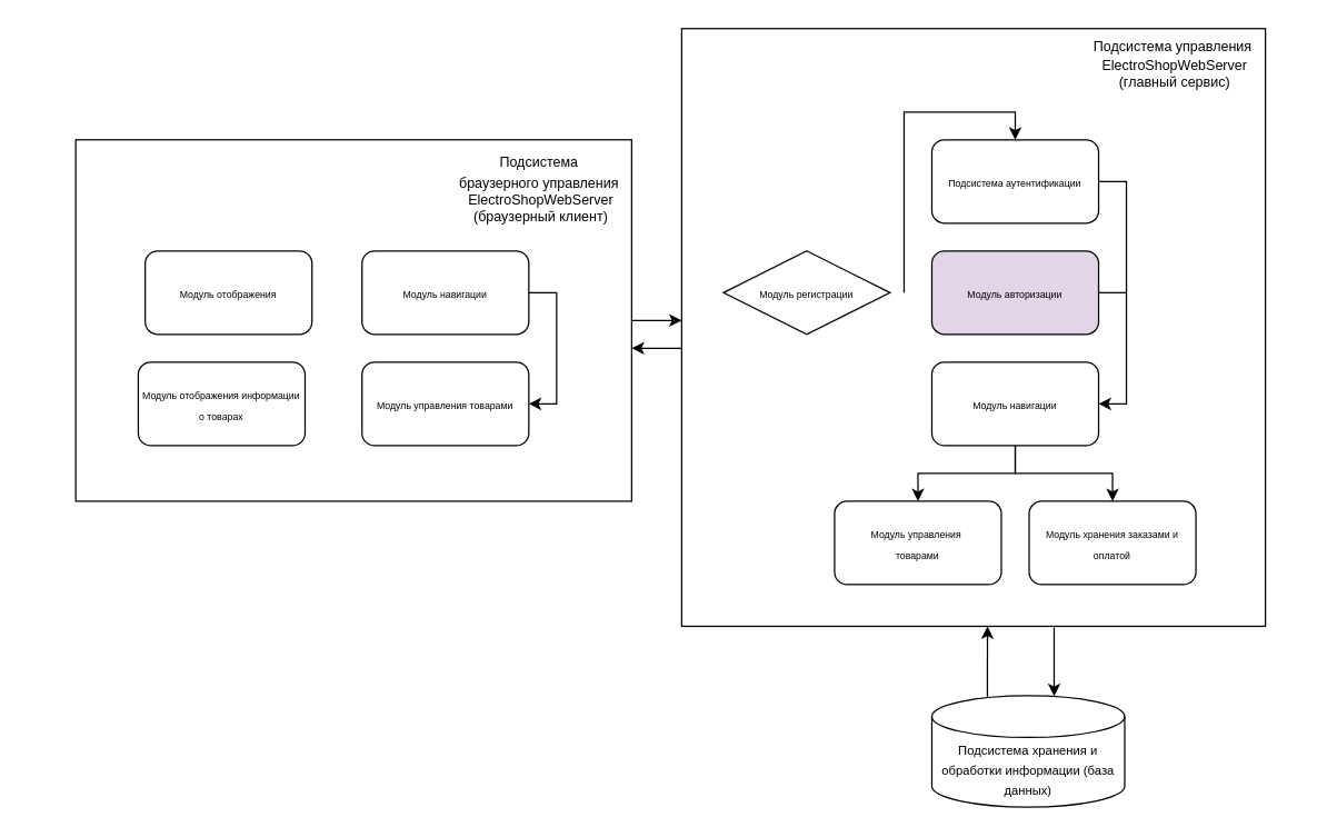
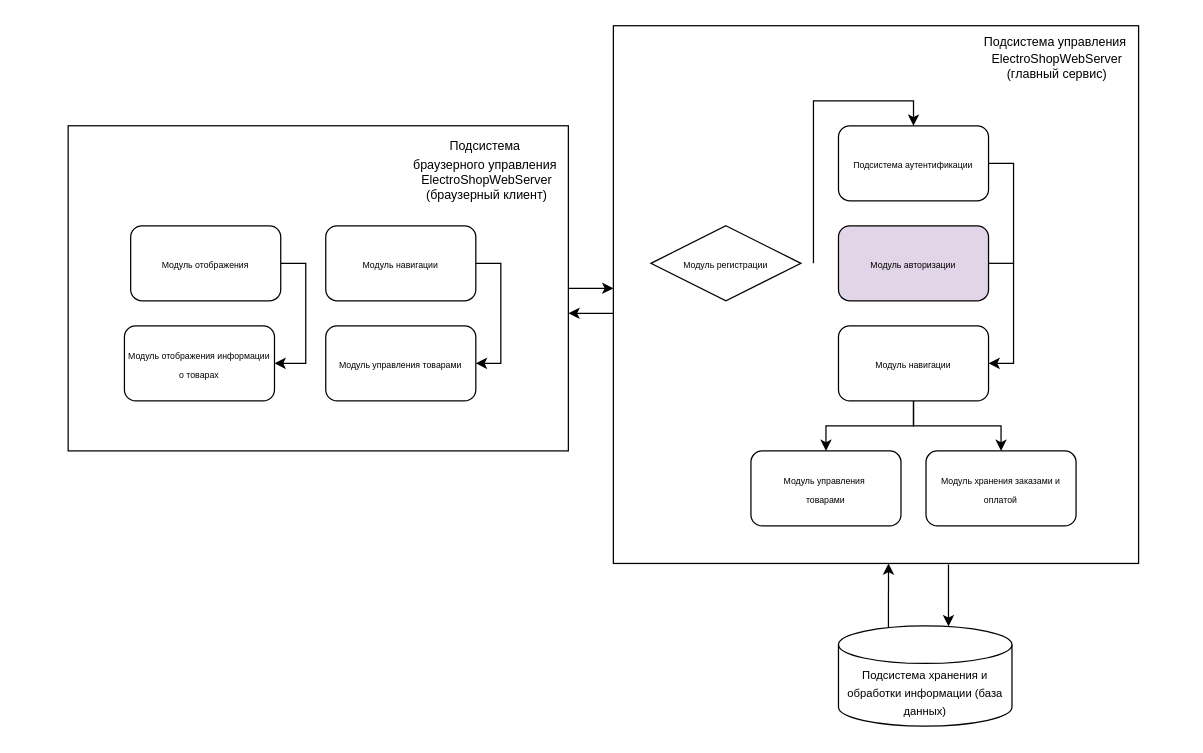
  <mxCell id="0" />
  <mxCell id="1" parent="0" />
  <mxCell id="2" value="" style="group" vertex="1" connectable="0" parent="1"><mxGeometry x="490" y="20" width="450" height="430" as="geometry" /></mxCell>
  <mxCell id="3" value="" style="rounded=0;whiteSpace=wrap;html=1;" vertex="1" parent="2"><mxGeometry width="420" height="430" as="geometry" /></mxCell>
  <mxCell id="4" value="&lt;font style=&quot;font-size: 7px;&quot;&gt;Модуль регистрации&lt;/font&gt;" style="rhombus;whiteSpace=wrap;html=1;" vertex="1" parent="2"><mxGeometry x="30" y="160" width="120" height="60" as="geometry" /></mxCell>
  <mxCell id="5" style="edgeStyle=orthogonalEdgeStyle;rounded=0;orthogonalLoop=1;jettySize=auto;html=1;exitX=1;exitY=0.5;exitDx=0;exitDy=0;entryX=1;entryY=0.5;entryDx=0;entryDy=0;" edge="1" parent="2" source="6" target="12"><mxGeometry relative="1" as="geometry" /></mxCell>
  <mxCell id="6" value="&lt;font style=&quot;font-size: 7px;&quot;&gt;Подсистема аутентификации&lt;/font&gt;" style="rounded=1;whiteSpace=wrap;html=1;" vertex="1" parent="2"><mxGeometry x="180" y="80" width="120" height="60" as="geometry" /></mxCell>
  <mxCell id="7" style="edgeStyle=orthogonalEdgeStyle;rounded=0;orthogonalLoop=1;jettySize=auto;html=1;exitX=1;exitY=0.5;exitDx=0;exitDy=0;endArrow=none;endFill=0;" edge="1" parent="2" source="8"><mxGeometry relative="1" as="geometry"><mxPoint x="320" y="189.905" as="targetPoint" /></mxGeometry></mxCell>
  <mxCell id="8" value="&lt;font style=&quot;font-size: 7px;&quot;&gt;Модуль авторизации&lt;/font&gt;" style="rounded=1;whiteSpace=wrap;html=1;fillColor=#e1d5e7;" vertex="1" parent="2"><mxGeometry x="180" y="160" width="120" height="60" as="geometry" /></mxCell>
  <mxCell id="9" value="" style="endArrow=classic;html=1;rounded=0;edgeStyle=orthogonalEdgeStyle;entryX=0.5;entryY=0;entryDx=0;entryDy=0;" edge="1" parent="2" target="6"><mxGeometry width="50" height="50" relative="1" as="geometry"><mxPoint x="160" y="190" as="sourcePoint" /><mxPoint x="190" y="120" as="targetPoint" /><Array as="points"><mxPoint x="160" y="60" /><mxPoint x="240" y="60" /></Array></mxGeometry></mxCell>
  <mxCell id="10" style="edgeStyle=orthogonalEdgeStyle;rounded=0;orthogonalLoop=1;jettySize=auto;html=1;exitX=0.5;exitY=1;exitDx=0;exitDy=0;entryX=0.5;entryY=0;entryDx=0;entryDy=0;" edge="1" parent="2" source="12" target="14"><mxGeometry relative="1" as="geometry" /></mxCell>
  <mxCell id="11" style="edgeStyle=orthogonalEdgeStyle;rounded=0;orthogonalLoop=1;jettySize=auto;html=1;exitX=0.5;exitY=1;exitDx=0;exitDy=0;entryX=0.5;entryY=0;entryDx=0;entryDy=0;" edge="1" parent="2" source="12" target="13"><mxGeometry relative="1" as="geometry" /></mxCell>
  <mxCell id="12" value="&lt;font style=&quot;font-size: 7px;&quot;&gt;Модуль навигации&lt;/font&gt;" style="rounded=1;whiteSpace=wrap;html=1;" vertex="1" parent="2"><mxGeometry x="180" y="240" width="120" height="60" as="geometry" /></mxCell>
  <mxCell id="13" value="&lt;font style=&quot;font-size: 7px;&quot;&gt;Модуль управления&amp;nbsp;&lt;/font&gt;&lt;div&gt;&lt;font style=&quot;font-size: 7px;&quot;&gt;товарами&lt;/font&gt;&lt;/div&gt;" style="rounded=1;whiteSpace=wrap;html=1;" vertex="1" parent="2"><mxGeometry x="110" y="340" width="120" height="60" as="geometry" /></mxCell>
  <mxCell id="14" value="&lt;span style=&quot;font-size: 7px;&quot;&gt;Модуль хранения заказами и оплатой&lt;/span&gt;" style="rounded=1;whiteSpace=wrap;html=1;" vertex="1" parent="2"><mxGeometry x="250" y="340" width="120" height="60" as="geometry" /></mxCell>
  <mxCell id="15" value="&lt;font style=&quot;font-size: 10px;&quot;&gt;Подсистема управления&amp;nbsp;&lt;/font&gt;&lt;div style=&quot;font-size: 10px;&quot;&gt;&lt;font style=&quot;font-size: 10px;&quot;&gt;ElectroShopWebServer&lt;/font&gt;&lt;/div&gt;&lt;div style=&quot;font-size: 10px;&quot;&gt;&lt;font style=&quot;font-size: 10px;&quot;&gt;(главный сервис)&lt;/font&gt;&lt;/div&gt;" style="text;html=1;align=center;verticalAlign=middle;whiteSpace=wrap;rounded=0;" vertex="1" parent="2"><mxGeometry x="260" y="10" width="190" height="30" as="geometry" /></mxCell>
  <mxCell id="16" value="" style="group" vertex="1" connectable="0" parent="1"><mxGeometry x="20" y="30" width="450" height="430" as="geometry" /></mxCell>
  <mxCell id="17" value="" style="group" vertex="1" connectable="0" parent="16"><mxGeometry x="34" y="70" width="430" height="260" as="geometry" /></mxCell>
  <mxCell id="18" value="" style="rounded=0;whiteSpace=wrap;html=1;" vertex="1" parent="17"><mxGeometry width="400" height="260" as="geometry" /></mxCell>
  <mxCell id="19" style="edgeStyle=orthogonalEdgeStyle;rounded=0;orthogonalLoop=1;jettySize=auto;html=1;exitX=1;exitY=0.5;exitDx=0;exitDy=0;entryX=1;entryY=0.5;entryDx=0;entryDy=0;" edge="1" parent="17" source="20" target="21"><mxGeometry relative="1" as="geometry" /></mxCell>
  <mxCell id="20" value="&lt;font style=&quot;font-size: 7px;&quot;&gt;Модуль навигации&lt;/font&gt;" style="rounded=1;whiteSpace=wrap;html=1;" vertex="1" parent="17"><mxGeometry x="206" y="80" width="120" height="60" as="geometry" /></mxCell>
  <mxCell id="21" value="&lt;font style=&quot;font-size: 7px;&quot;&gt;Модуль управления товарами&lt;/font&gt;" style="rounded=1;whiteSpace=wrap;html=1;" vertex="1" parent="17"><mxGeometry x="206" y="160" width="120" height="60" as="geometry" /></mxCell>
  <mxCell id="22" value="&lt;font style=&quot;font-size: 10px;&quot;&gt;Подсистема&amp;nbsp;&lt;/font&gt;&lt;div&gt;&lt;font style=&quot;font-size: 10px;&quot;&gt;браузерного&amp;nbsp;&lt;/font&gt;&lt;span style=&quot;font-size: 10px; background-color: initial;&quot;&gt;управления&amp;nbsp;&lt;/span&gt;&lt;div&gt;&lt;div style=&quot;font-size: 10px;&quot;&gt;&lt;font style=&quot;font-size: 10px;&quot;&gt;ElectroShopWebServer&lt;/font&gt;&lt;/div&gt;&lt;div style=&quot;font-size: 10px;&quot;&gt;&lt;font style=&quot;font-size: 10px;&quot;&gt;(браузерный клиент)&lt;/font&gt;&lt;/div&gt;&lt;/div&gt;&lt;/div&gt;" style="text;html=1;align=center;verticalAlign=middle;whiteSpace=wrap;rounded=0;" vertex="1" parent="17"><mxGeometry x="240" y="20" width="190" height="30" as="geometry" /></mxCell>
+ <mxCell id="23" style="edgeStyle=orthogonalEdgeStyle;rounded=0;orthogonalLoop=1;jettySize=auto;html=1;exitX=1;exitY=0.5;exitDx=0;exitDy=0;entryX=1;entryY=0.5;entryDx=0;entryDy=0;" edge="1" parent="17" source="24" target="25"><mxGeometry relative="1" as="geometry" /></mxCell>
  <mxCell id="24" value="&lt;font style=&quot;font-size: 7px;&quot;&gt;Модуль отображения&lt;/font&gt;" style="rounded=1;whiteSpace=wrap;html=1;" vertex="1" parent="17"><mxGeometry x="50" y="80" width="120" height="60" as="geometry" /></mxCell>
  <mxCell id="25" value="&lt;font style=&quot;font-size: 7px;&quot;&gt;Модуль отображения информации о товарах&lt;/font&gt;" style="rounded=1;whiteSpace=wrap;html=1;" vertex="1" parent="17"><mxGeometry x="45" y="160" width="120" height="60" as="geometry" /></mxCell>
  <mxCell id="26" style="edgeStyle=orthogonalEdgeStyle;rounded=0;orthogonalLoop=1;jettySize=auto;html=1;exitX=1.001;exitY=0.579;exitDx=0;exitDy=0;endArrow=none;endFill=0;startArrow=classic;startFill=1;exitPerimeter=0;" edge="1" parent="17"><mxGeometry relative="1" as="geometry"><mxPoint x="400.0" y="150.54" as="sourcePoint" /><mxPoint x="436" y="150" as="targetPoint" /><Array as="points"><mxPoint x="435.6" y="151" /></Array></mxGeometry></mxCell>
  <mxCell id="27" value="&lt;font style=&quot;font-size: 9px;&quot;&gt;Подсистема хранения и обработки информации (база данных)&lt;/font&gt;" style="shape=cylinder3;whiteSpace=wrap;html=1;boundedLbl=1;backgroundOutline=1;size=15;" vertex="1" parent="1"><mxGeometry x="670" y="500" width="138.75" height="80" as="geometry" /></mxCell>
  <mxCell id="28" style="rounded=0;orthogonalLoop=1;jettySize=auto;html=1;entryX=0.476;entryY=0.999;entryDx=0;entryDy=0;entryPerimeter=0;exitX=0.288;exitY=0.014;exitDx=0;exitDy=0;exitPerimeter=0;" edge="1" parent="1" source="27"><mxGeometry relative="1" as="geometry"><mxPoint x="710" y="500" as="sourcePoint" /><mxPoint x="710" y="450" as="targetPoint" /></mxGeometry></mxCell>
  <mxCell id="29" style="edgeStyle=orthogonalEdgeStyle;rounded=0;orthogonalLoop=1;jettySize=auto;html=1;exitX=1;exitY=0.5;exitDx=0;exitDy=0;" edge="1" parent="1" source="18"><mxGeometry relative="1" as="geometry"><mxPoint x="490" y="230" as="targetPoint" /></mxGeometry></mxCell>
  <mxCell id="30" value="" style="endArrow=classic;html=1;rounded=0;exitX=0.638;exitY=1.002;exitDx=0;exitDy=0;exitPerimeter=0;entryX=0.634;entryY=0.004;entryDx=0;entryDy=0;entryPerimeter=0;" edge="1" parent="1" source="3" target="27"><mxGeometry width="50" height="50" relative="1" as="geometry"><mxPoint x="690" y="520" as="sourcePoint" /><mxPoint x="740" y="470" as="targetPoint" /></mxGeometry></mxCell>
